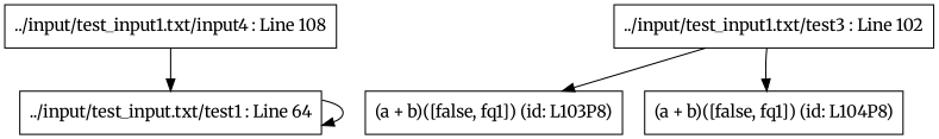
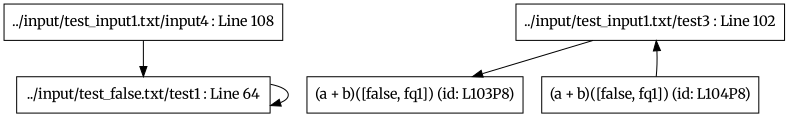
  digraph {
    fontname=Merriweather
    node [fontname=Merriweather shape=box]
    edge [fontname=Merriweather shape=box]
-   "../input/test_input.txt/test1 : Line 64"
+   "../input/test_input.txt/test1 : Line 64" [label="../input/test_false.txt/test1 : Line 64"]
    "../input/test_input1.txt/test3 : Line 102"
    "(a + b)([false, fq1]) (id: L103P8)"
    "(a + b)([false, fq1]) (id: L104P8)"
    n5 [label="../input/test_input1.txt/input4 : Line 108"]
    "../input/test_input.txt/test1 : Line 64" -> "../input/test_input.txt/test1 : Line 64"
    "../input/test_input1.txt/test3 : Line 102" -> "(a + b)([false, fq1]) (id: L103P8)"
-   "../input/test_input1.txt/test3 : Line 102" -> "(a + b)([false, fq1]) (id: L104P8)"
+   "(a + b)([false, fq1]) (id: L104P8)" -> "../input/test_input1.txt/test3 : Line 102"
    n5 -> "../input/test_input.txt/test1 : Line 64"
  }
